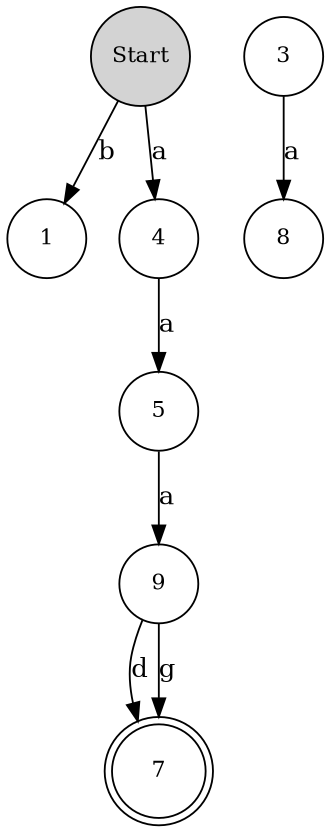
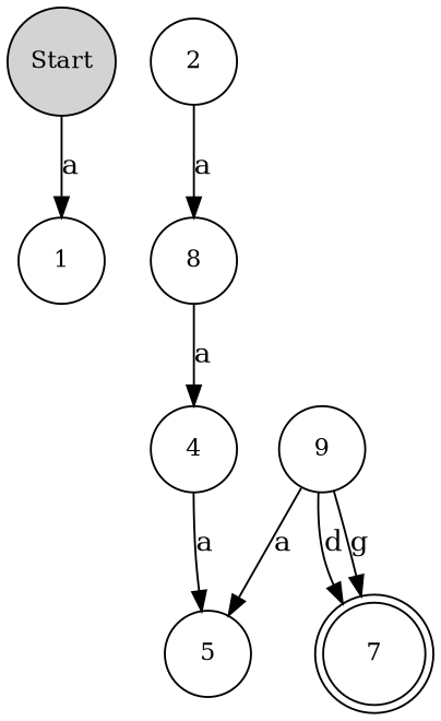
  digraph {
    rankdir=TB
    node [fontsize=12]
    Start [height=0.61168 shape=circle style=filled width=0.61168]
    1 [height=0.6 width=0.6]
-   2 [height=0.6 width=0.6 label=3]
+   2 [height=0.6 width=0.6]
    n4 [height=0.6 label=8 width=0.6]
    4 [height=0.6 width=0.6]
    5 [height=0.6 width=0.6]
    n7 [height=0.6 label=9 width=0.6]
    7 [height=0.71111 shape=doublecircle width=0.71111]
-   Start -> 1 [label=b]
+   Start -> 1 [label=a]
    2 -> n4 [label=a]
-   Start -> 4 [label=a]
+   n4 -> 4 [label=a]
    4 -> 5 [label=a]
-   5 -> n7 [label=a]
+   n7 -> 5 [label=a]
    n7 -> 7 [label=d]
    n7 -> 7 [label=g]
  }
